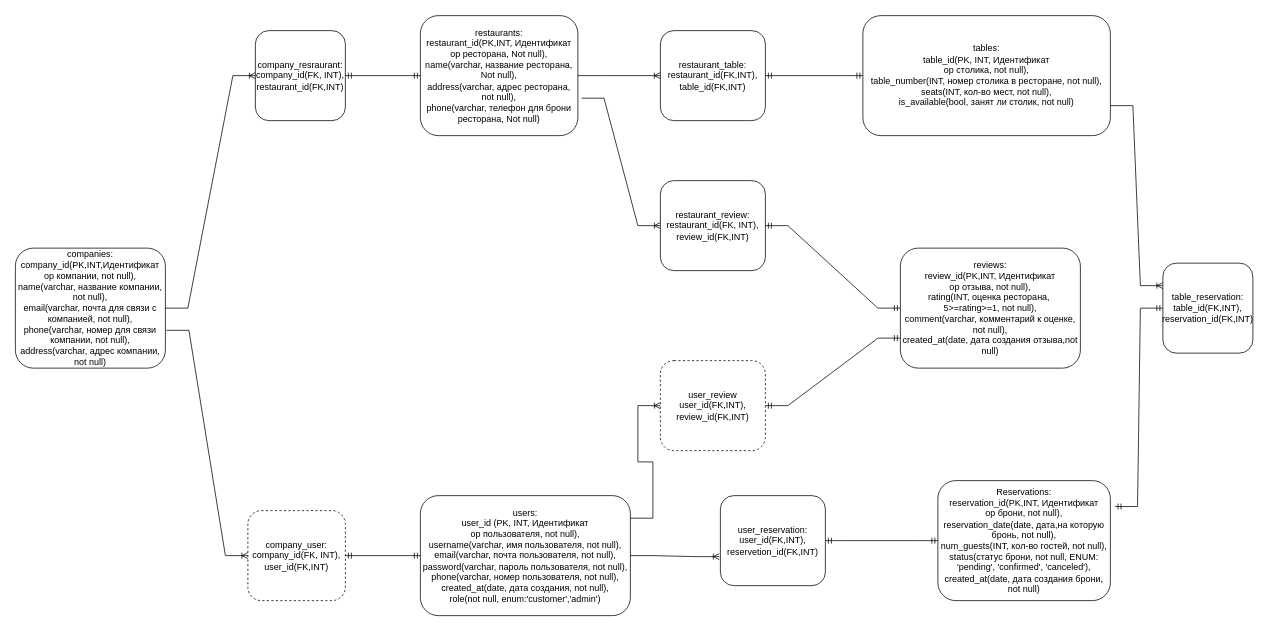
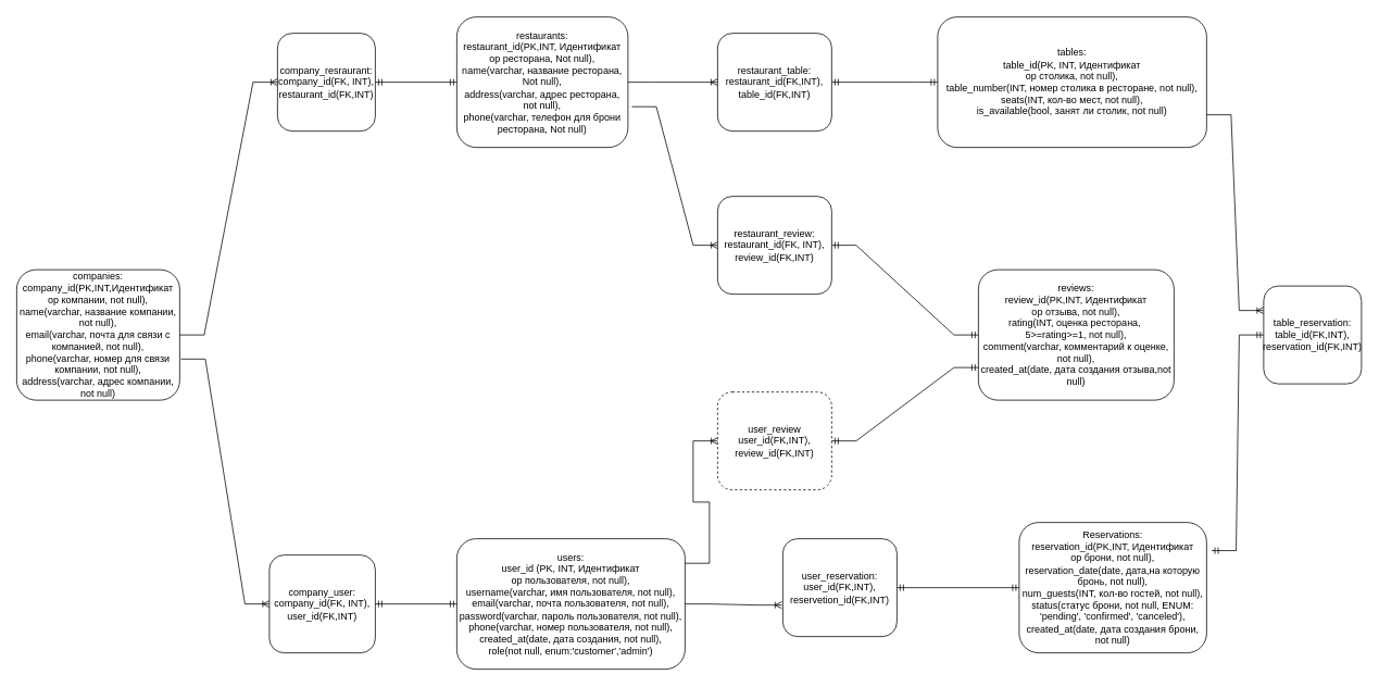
  <mxCell id="0" />
  <mxCell id="1" parent="0" />
  <mxCell id="2" value="users:&lt;div&gt;user_id (PK, INT,&amp;nbsp;&lt;span style=&quot;background-color: initial;&quot;&gt;Идентификат&lt;/span&gt;&lt;/div&gt;&lt;div&gt;&lt;span style=&quot;background-color: initial;&quot;&gt;ор пользователя, not null&lt;/span&gt;),&lt;/div&gt;&lt;div&gt;username(varchar, имя пользователя, not null),&lt;/div&gt;&lt;div&gt;email(varchar, почта пользователя, not null),&lt;/div&gt;&lt;div&gt;password(varchar, пароль пользователя, not null),&lt;/div&gt;&lt;div&gt;phone(varchar, номер пользователя, not null),&lt;/div&gt;&lt;div&gt;created_at(date, дата создания, not null),&lt;/div&gt;&lt;div&gt;role(not null, enum:'customer','admin')&lt;/div&gt;" style="rounded=1;whiteSpace=wrap;html=1;" parent="1" vertex="1"><mxGeometry x="560" y="660" width="280" height="160" as="geometry" /></mxCell>
  <mxCell id="3" value="restaurants:&lt;div&gt;restaurant_id(PK,INT,&amp;nbsp;&lt;span style=&quot;background-color: initial;&quot;&gt;Идентификат&lt;/span&gt;&lt;/div&gt;&lt;div&gt;&lt;span style=&quot;background-color: initial;&quot;&gt;ор ресторана, Not null&lt;/span&gt;),&lt;/div&gt;&lt;div&gt;name(varchar, название ресторана, Not null),&lt;/div&gt;&lt;div&gt;address(varchar, адрес ресторана, not null),&lt;/div&gt;&lt;div&gt;phone(varchar, телефон для брони ресторана, Not null)&lt;/div&gt;" style="rounded=1;whiteSpace=wrap;html=1;" parent="1" vertex="1"><mxGeometry x="560" y="20" width="210" height="160" as="geometry" /></mxCell>
  <mxCell id="4" value="&lt;div&gt;reviews:&lt;/div&gt;&lt;div&gt;review_id(PK,INT,&amp;nbsp;&lt;span style=&quot;background-color: initial;&quot;&gt;Идентификат&lt;/span&gt;&lt;/div&gt;&lt;div&gt;&lt;span style=&quot;background-color: initial;&quot;&gt;ор отзыва, not null&lt;/span&gt;),&lt;/div&gt;&lt;div&gt;rating(INT, оценка ресторана,&amp;nbsp; 5&amp;gt;=rating&amp;gt;=1, not null),&lt;/div&gt;&lt;div&gt;comment(varchar, комментарий к оценке, not null),&lt;/div&gt;&lt;div&gt;created_at(date, дата создания отзыва,not null)&lt;/div&gt;" style="rounded=1;whiteSpace=wrap;html=1;" parent="1" vertex="1"><mxGeometry x="1200" y="330" width="240" height="160" as="geometry" /></mxCell>
  <mxCell id="5" value="tables:&lt;div&gt;table_id(PK, INT,&amp;nbsp;&lt;span style=&quot;background-color: initial;&quot;&gt;Идентификат&lt;/span&gt;&lt;/div&gt;&lt;div&gt;&lt;span style=&quot;background-color: initial;&quot;&gt;ор столика, not null&lt;/span&gt;),&lt;/div&gt;&lt;div&gt;&lt;span style=&quot;background-color: initial;&quot;&gt;table_number(INT, номер столика в ресторане, not null),&lt;/span&gt;&lt;/div&gt;&lt;div&gt;&lt;span style=&quot;background-color: initial;&quot;&gt;seats(INT, кол-во мест, not null),&lt;/span&gt;&lt;/div&gt;&lt;div&gt;&lt;span style=&quot;background-color: initial;&quot;&gt;is_available(bool, занят ли столик, not null)&lt;/span&gt;&lt;/div&gt;" style="rounded=1;whiteSpace=wrap;html=1;" parent="1" vertex="1"><mxGeometry x="1150" y="20" width="330" height="160" as="geometry" /></mxCell>
  <mxCell id="6" value="companies:&lt;div&gt;company_id(PK,INT,&lt;span style=&quot;background-color: initial;&quot;&gt;Идентификат&lt;/span&gt;&lt;/div&gt;&lt;div&gt;&lt;span style=&quot;background-color: initial;&quot;&gt;ор компании, not null&lt;/span&gt;),&lt;/div&gt;&lt;div&gt;name(varchar, название компании, not null),&lt;/div&gt;&lt;div&gt;email(varchar, почта для связи с компанией, not null),&lt;/div&gt;&lt;div&gt;phone(varchar, номер для связи компании, not null),&lt;/div&gt;&lt;div&gt;address(varchar, адрес компании, not null)&lt;/div&gt;" style="rounded=1;whiteSpace=wrap;html=1;" parent="1" vertex="1"><mxGeometry x="20" y="330" width="200" height="160" as="geometry" /></mxCell>
  <mxCell id="7" value="&lt;div&gt;Reservations:&lt;/div&gt;&lt;div&gt;reservation_id(PK,INT,&amp;nbsp;&lt;span style=&quot;background-color: initial;&quot;&gt;Идентификат&lt;/span&gt;&lt;/div&gt;&lt;div&gt;&lt;span style=&quot;background-color: initial;&quot;&gt;ор брони, not null&lt;/span&gt;),&lt;/div&gt;&lt;div&gt;reservation_date(date, дата,на которую бронь, not null),&lt;/div&gt;&lt;div&gt;num_guests(INT, кол-во гостей, not null),&lt;/div&gt;&lt;div&gt;status(статус брони, not null, ENUM: 'pending', 'confirmed', 'canceled'),&lt;/div&gt;&lt;div&gt;created_at(date, дата создания брони, not null)&lt;/div&gt;" style="rounded=1;whiteSpace=wrap;html=1;" parent="1" vertex="1"><mxGeometry x="1250" y="640" width="230" height="160" as="geometry" /></mxCell>
  <mxCell id="8" value="" style="edgeStyle=entityRelationEdgeStyle;fontSize=12;html=1;endArrow=ERoneToMany;rounded=0;exitX=1;exitY=0.5;exitDx=0;exitDy=0;entryX=0;entryY=0.5;entryDx=0;entryDy=0;" parent="1" source="3" target="18" edge="1"><mxGeometry width="100" height="100" relative="1" as="geometry"><mxPoint x="670" y="410" as="sourcePoint" /><mxPoint x="770" y="310" as="targetPoint" /></mxGeometry></mxCell>
  <mxCell id="9" value="" style="edgeStyle=entityRelationEdgeStyle;fontSize=12;html=1;endArrow=ERoneToMany;rounded=0;exitX=1.023;exitY=0.688;exitDx=0;exitDy=0;entryX=0;entryY=0.5;entryDx=0;entryDy=0;exitPerimeter=0;" parent="1" source="3" target="25" edge="1"><mxGeometry width="100" height="100" relative="1" as="geometry"><mxPoint x="650" y="190" as="sourcePoint" /><mxPoint x="830" y="190" as="targetPoint" /><Array as="points"><mxPoint x="640" y="180" /></Array></mxGeometry></mxCell>
  <mxCell id="10" value="" style="edgeStyle=entityRelationEdgeStyle;fontSize=12;html=1;endArrow=ERoneToMany;rounded=0;exitX=1;exitY=0.75;exitDx=0;exitDy=0;entryX=0;entryY=0.25;entryDx=0;entryDy=0;" parent="1" source="5" target="20" edge="1"><mxGeometry width="100" height="100" relative="1" as="geometry"><mxPoint x="650" y="190" as="sourcePoint" /><mxPoint x="830" y="190" as="targetPoint" /><Array as="points"><mxPoint x="890" y="300" /></Array></mxGeometry></mxCell>
  <mxCell id="11" value="" style="edgeStyle=entityRelationEdgeStyle;fontSize=12;html=1;endArrow=ERoneToMany;rounded=0;entryX=0;entryY=0.5;entryDx=0;entryDy=0;" parent="1" source="6" target="14" edge="1"><mxGeometry width="100" height="100" relative="1" as="geometry"><mxPoint x="650" y="190" as="sourcePoint" /><mxPoint x="830" y="190" as="targetPoint" /><Array as="points"><mxPoint x="460" y="390" /></Array></mxGeometry></mxCell>
  <mxCell id="12" value="" style="edgeStyle=entityRelationEdgeStyle;fontSize=12;html=1;endArrow=ERoneToMany;rounded=0;exitX=1;exitY=0.188;exitDx=0;exitDy=0;exitPerimeter=0;" parent="1" source="2" target="24" edge="1"><mxGeometry width="100" height="100" relative="1" as="geometry"><mxPoint x="670" y="410" as="sourcePoint" /><mxPoint x="770" y="310" as="targetPoint" /></mxGeometry></mxCell>
  <mxCell id="13" value="" style="edgeStyle=entityRelationEdgeStyle;fontSize=12;html=1;endArrow=ERoneToMany;rounded=0;exitX=1.007;exitY=0.685;exitDx=0;exitDy=0;exitPerimeter=0;" parent="1" source="6" target="16" edge="1"><mxGeometry width="100" height="100" relative="1" as="geometry"><mxPoint x="480" y="400" as="sourcePoint" /><mxPoint x="550" y="200" as="targetPoint" /><Array as="points"><mxPoint x="470" y="400" /></Array></mxGeometry></mxCell>
  <mxCell id="14" value="company_resraurant:&lt;div&gt;company_id(FK, INT),&lt;/div&gt;&lt;div&gt;restaurant_id(FK,INT)&lt;/div&gt;" style="rounded=1;whiteSpace=wrap;html=1;" vertex="1" parent="1"><mxGeometry x="340" y="40" width="120" height="120" as="geometry" /></mxCell>
  <mxCell id="15" value="" style="edgeStyle=entityRelationEdgeStyle;fontSize=12;html=1;endArrow=ERmandOne;startArrow=ERmandOne;rounded=0;exitX=1;exitY=0.5;exitDx=0;exitDy=0;entryX=0;entryY=0.5;entryDx=0;entryDy=0;" edge="1" parent="1" source="14" target="3"><mxGeometry width="100" height="100" relative="1" as="geometry"><mxPoint x="540" y="480" as="sourcePoint" /><mxPoint x="640" y="380" as="targetPoint" /></mxGeometry></mxCell>
- <mxCell id="16" value="company_user:&lt;div&gt;company_id(FK, INT),&lt;/div&gt;&lt;div&gt;user_id(FK,INT)&lt;/div&gt;" style="rounded=1;whiteSpace=wrap;html=1;dashed=1;" vertex="1" parent="1"><mxGeometry x="330" y="680" width="130" height="120" as="geometry" /></mxCell>
+ <mxCell id="16" value="company_user:&lt;div&gt;company_id(FK, INT),&lt;/div&gt;&lt;div&gt;user_id(FK,INT)&lt;/div&gt;" style="rounded=1;whiteSpace=wrap;html=1;" vertex="1" parent="1"><mxGeometry x="330" y="680" width="130" height="120" as="geometry" /></mxCell>
  <mxCell id="17" value="" style="edgeStyle=entityRelationEdgeStyle;fontSize=12;html=1;endArrow=ERmandOne;startArrow=ERmandOne;rounded=0;exitX=1;exitY=0.5;exitDx=0;exitDy=0;entryX=0;entryY=0.5;entryDx=0;entryDy=0;" edge="1" parent="1" source="16" target="2"><mxGeometry width="100" height="100" relative="1" as="geometry"><mxPoint x="470" y="280" as="sourcePoint" /><mxPoint x="550" y="200" as="targetPoint" /></mxGeometry></mxCell>
  <mxCell id="18" value="restaurant_table:&lt;div&gt;restaurant_id(FK,INT),&lt;/div&gt;&lt;div&gt;table_id(FK,INT)&lt;/div&gt;" style="rounded=1;whiteSpace=wrap;html=1;" vertex="1" parent="1"><mxGeometry x="880" y="40" width="140" height="120" as="geometry" /></mxCell>
  <mxCell id="19" value="" style="edgeStyle=entityRelationEdgeStyle;fontSize=12;html=1;endArrow=ERmandOne;startArrow=ERmandOne;rounded=0;exitX=1;exitY=0.5;exitDx=0;exitDy=0;" edge="1" parent="1" source="18" target="5"><mxGeometry width="100" height="100" relative="1" as="geometry"><mxPoint x="640" y="400" as="sourcePoint" /><mxPoint x="740" y="300" as="targetPoint" /></mxGeometry></mxCell>
  <mxCell id="20" value="table_reservation:&lt;div&gt;table_id(FK,INT),&lt;/div&gt;&lt;div&gt;reservation_id(FK,INT)&lt;/div&gt;" style="rounded=1;whiteSpace=wrap;html=1;" vertex="1" parent="1"><mxGeometry x="1550" y="350" width="120" height="120" as="geometry" /></mxCell>
  <mxCell id="21" value="" style="edgeStyle=entityRelationEdgeStyle;fontSize=12;html=1;endArrow=ERmandOne;startArrow=ERmandOne;rounded=0;exitX=1.027;exitY=0.216;exitDx=0;exitDy=0;exitPerimeter=0;" edge="1" parent="1" source="7" target="20"><mxGeometry width="100" height="100" relative="1" as="geometry"><mxPoint x="940" y="580" as="sourcePoint" /><mxPoint x="1040" y="480" as="targetPoint" /></mxGeometry></mxCell>
  <mxCell id="22" value="" style="edgeStyle=entityRelationEdgeStyle;fontSize=12;html=1;endArrow=ERoneToMany;rounded=0;exitX=1;exitY=0.5;exitDx=0;exitDy=0;entryX=-0.01;entryY=0.678;entryDx=0;entryDy=0;entryPerimeter=0;" edge="1" parent="1" source="2" target="23"><mxGeometry width="100" height="100" relative="1" as="geometry"><mxPoint x="660" y="630" as="sourcePoint" /><mxPoint x="1339" y="698" as="targetPoint" /><Array as="points" /></mxGeometry></mxCell>
  <mxCell id="23" value="user_reservation:&lt;div&gt;user_id(FK,INT),&lt;/div&gt;&lt;div&gt;reservetion_id(FK,INT)&lt;/div&gt;" style="rounded=1;whiteSpace=wrap;html=1;" vertex="1" parent="1"><mxGeometry x="960" y="660" width="140" height="120" as="geometry" /></mxCell>
  <mxCell id="24" value="user_review&lt;div&gt;user_id(FK,INT),&lt;/div&gt;&lt;div&gt;review_id(FK,INT)&lt;/div&gt;" style="rounded=1;whiteSpace=wrap;html=1;dashed=1;" vertex="1" parent="1"><mxGeometry x="880" y="480" width="140" height="120" as="geometry" /></mxCell>
  <mxCell id="25" value="restaurant_review:&lt;div&gt;restaurant_id(FK, INT),&lt;/div&gt;&lt;div&gt;review_id(FK,INT)&lt;/div&gt;" style="rounded=1;whiteSpace=wrap;html=1;" vertex="1" parent="1"><mxGeometry x="880" y="240" width="140" height="120" as="geometry" /></mxCell>
  <mxCell id="26" value="" style="edgeStyle=entityRelationEdgeStyle;fontSize=12;html=1;endArrow=ERmandOne;startArrow=ERmandOne;rounded=0;entryX=1;entryY=0.5;entryDx=0;entryDy=0;" edge="1" parent="1" source="7" target="23"><mxGeometry width="100" height="100" relative="1" as="geometry"><mxPoint x="1350" y="640" as="sourcePoint" /><mxPoint x="1320" y="410" as="targetPoint" /></mxGeometry></mxCell>
  <mxCell id="27" value="" style="edgeStyle=entityRelationEdgeStyle;fontSize=12;html=1;endArrow=ERmandOne;startArrow=ERmandOne;rounded=0;entryX=1;entryY=0.5;entryDx=0;entryDy=0;exitX=0;exitY=0.75;exitDx=0;exitDy=0;" edge="1" parent="1" source="4" target="24"><mxGeometry width="100" height="100" relative="1" as="geometry"><mxPoint x="1350" y="680" as="sourcePoint" /><mxPoint x="1060" y="670" as="targetPoint" /></mxGeometry></mxCell>
  <mxCell id="28" value="" style="edgeStyle=entityRelationEdgeStyle;fontSize=12;html=1;endArrow=ERmandOne;startArrow=ERmandOne;rounded=0;entryX=1;entryY=0.5;entryDx=0;entryDy=0;exitX=0;exitY=0.5;exitDx=0;exitDy=0;" edge="1" parent="1" source="4" target="25"><mxGeometry width="100" height="100" relative="1" as="geometry"><mxPoint x="970" y="440" as="sourcePoint" /><mxPoint x="890" y="500" as="targetPoint" /></mxGeometry></mxCell>
